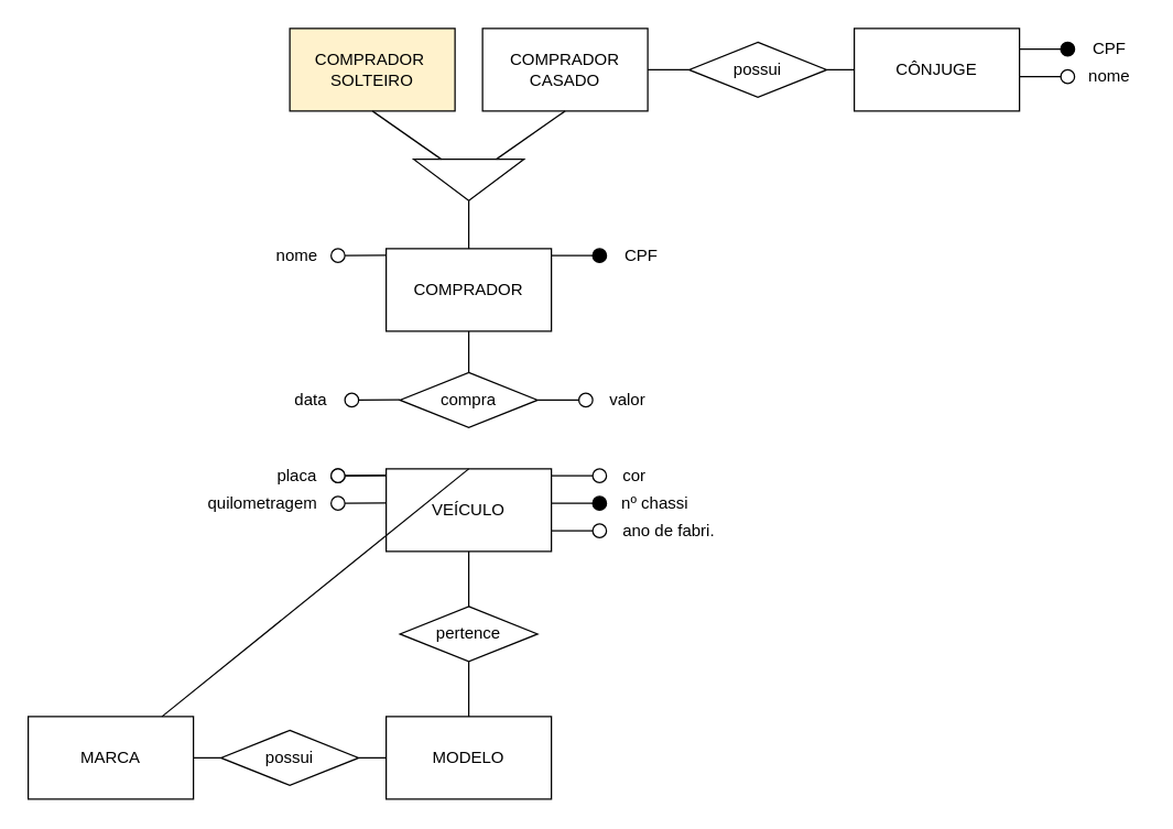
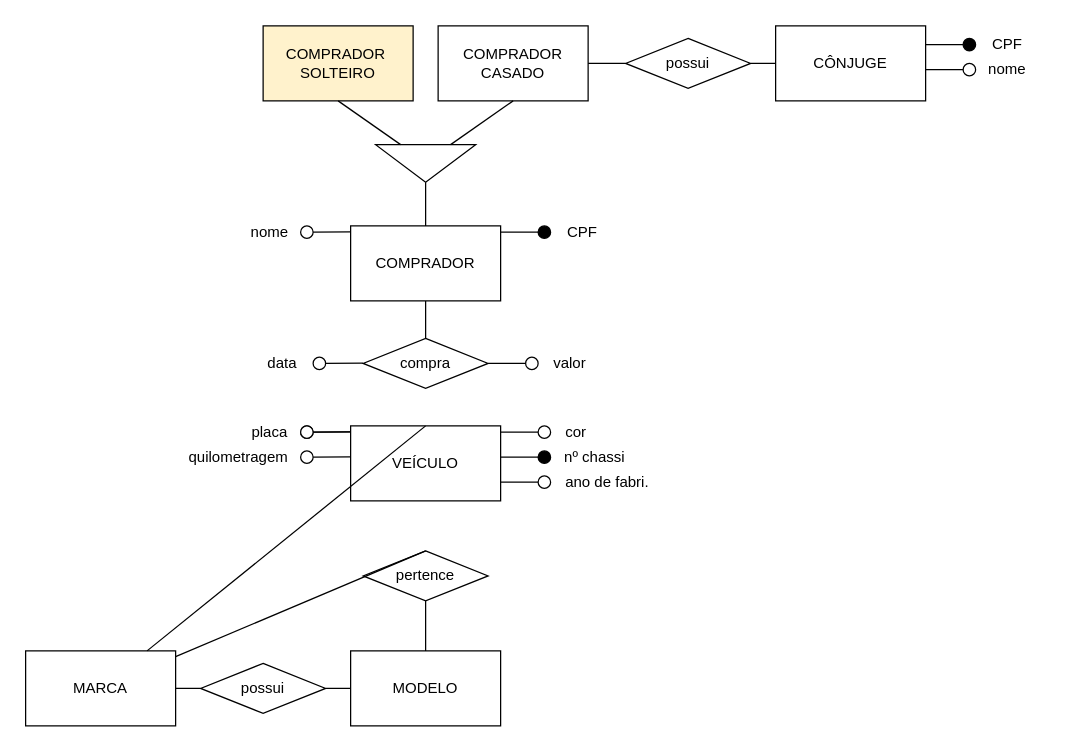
  <mxCell id="0" />
  <mxCell id="1" parent="0" />
  <mxCell id="2" value="MARCA" style="rounded=0;whiteSpace=wrap;html=1;" vertex="1" parent="1"><mxGeometry x="20" y="520" width="120" height="60" as="geometry" /></mxCell>
  <mxCell id="3" value="MODELO" style="rounded=0;whiteSpace=wrap;html=1;" vertex="1" parent="1"><mxGeometry x="280" y="520" width="120" height="60" as="geometry" /></mxCell>
  <mxCell id="4" value="pertence" style="rhombus;whiteSpace=wrap;html=1;" vertex="1" parent="1"><mxGeometry x="290" y="440" width="100" height="40" as="geometry" /></mxCell>
- <mxCell id="5" value="" style="endArrow=none;html=1;rounded=0;entryX=0.5;entryY=1;entryDx=0;entryDy=0;exitX=0.5;exitY=0;exitDx=0;exitDy=0;" edge="1" parent="1" source="4" target="11"><mxGeometry width="50" height="50" relative="1" as="geometry"><mxPoint x="400" y="560" as="sourcePoint" /><mxPoint x="450" y="510" as="targetPoint" /></mxGeometry></mxCell>
+ <mxCell id="5" value="" style="endArrow=none;html=1;rounded=0;exitX=0.5;exitY=0;exitDx=0;exitDy=0;" edge="1" parent="1" source="4" target="2"><mxGeometry width="50" height="50" relative="1" as="geometry"><mxPoint x="400" y="560" as="sourcePoint" /><mxPoint x="450" y="510" as="targetPoint" /></mxGeometry></mxCell>
  <mxCell id="6" value="" style="endArrow=none;html=1;rounded=0;entryX=0.5;entryY=1;entryDx=0;entryDy=0;exitX=0.5;exitY=0;exitDx=0;exitDy=0;" edge="1" parent="1" source="3" target="4"><mxGeometry width="50" height="50" relative="1" as="geometry"><mxPoint x="400" y="560" as="sourcePoint" /><mxPoint x="450" y="510" as="targetPoint" /></mxGeometry></mxCell>
  <mxCell id="7" value="possui" style="rhombus;whiteSpace=wrap;html=1;" vertex="1" parent="1"><mxGeometry x="160" y="530" width="100" height="40" as="geometry" /></mxCell>
  <mxCell id="8" value="" style="endArrow=none;html=1;rounded=0;entryX=1;entryY=0.5;entryDx=0;entryDy=0;exitX=0;exitY=0.5;exitDx=0;exitDy=0;" edge="1" parent="1" source="3" target="7"><mxGeometry width="50" height="50" relative="1" as="geometry"><mxPoint x="410" y="610" as="sourcePoint" /><mxPoint x="460" y="560" as="targetPoint" /></mxGeometry></mxCell>
  <mxCell id="9" value="" style="endArrow=none;html=1;rounded=0;entryX=1;entryY=0.5;entryDx=0;entryDy=0;exitX=0;exitY=0.5;exitDx=0;exitDy=0;" edge="1" parent="1" source="7" target="2"><mxGeometry width="50" height="50" relative="1" as="geometry"><mxPoint x="410" y="610" as="sourcePoint" /><mxPoint x="140" y="550" as="targetPoint" /></mxGeometry></mxCell>
  <mxCell id="10" value="" style="group" vertex="1" connectable="0" parent="1"><mxGeometry x="140" y="330" width="390" height="70" as="geometry" /></mxCell>
  <mxCell id="11" value="VEÍCULO" style="rounded=0;whiteSpace=wrap;html=1;" vertex="1" parent="10"><mxGeometry x="140" y="10" width="120" height="60" as="geometry" /></mxCell>
  <mxCell id="12" value="" style="endArrow=none;html=1;rounded=0;entryX=0.5;entryY=1;entryDx=0;entryDy=0;exitX=0.375;exitY=0;exitDx=0;exitDy=0;exitPerimeter=0;" edge="1" parent="10"><mxGeometry width="50" height="50" relative="1" as="geometry"><mxPoint x="285" y="10" as="sourcePoint" /><mxPoint x="285" y="10" as="targetPoint" /></mxGeometry></mxCell>
  <mxCell id="13" value="" style="ellipse;whiteSpace=wrap;html=1;aspect=fixed;" vertex="1" parent="10"><mxGeometry x="290" y="10" width="10" height="10" as="geometry" /></mxCell>
  <mxCell id="14" value="" style="endArrow=none;html=1;rounded=0;exitX=1;exitY=0.25;exitDx=0;exitDy=0;entryX=0;entryY=0.5;entryDx=0;entryDy=0;" edge="1" parent="10" target="13"><mxGeometry width="50" height="50" relative="1" as="geometry"><mxPoint x="260" y="15" as="sourcePoint" /><mxPoint x="295" y="15" as="targetPoint" /></mxGeometry></mxCell>
  <mxCell id="15" value="" style="ellipse;whiteSpace=wrap;html=1;aspect=fixed;fillColor=#000000;" vertex="1" parent="10"><mxGeometry x="290" y="30" width="10" height="10" as="geometry" /></mxCell>
  <mxCell id="16" value="" style="endArrow=none;html=1;rounded=0;exitX=1;exitY=0.25;exitDx=0;exitDy=0;entryX=0;entryY=0.5;entryDx=0;entryDy=0;" edge="1" parent="10" target="15"><mxGeometry width="50" height="50" relative="1" as="geometry"><mxPoint x="260" y="35" as="sourcePoint" /><mxPoint x="295" y="35" as="targetPoint" /></mxGeometry></mxCell>
  <mxCell id="17" value="" style="ellipse;whiteSpace=wrap;html=1;aspect=fixed;" vertex="1" parent="10"><mxGeometry x="290" y="50" width="10" height="10" as="geometry" /></mxCell>
  <mxCell id="18" value="" style="endArrow=none;html=1;rounded=0;exitX=1;exitY=0.25;exitDx=0;exitDy=0;entryX=0;entryY=0.5;entryDx=0;entryDy=0;" edge="1" parent="10" target="17"><mxGeometry width="50" height="50" relative="1" as="geometry"><mxPoint x="260" y="55" as="sourcePoint" /><mxPoint x="295" y="55" as="targetPoint" /></mxGeometry></mxCell>
  <mxCell id="19" value="" style="ellipse;whiteSpace=wrap;html=1;aspect=fixed;fontStyle=1" vertex="1" parent="10"><mxGeometry x="100" y="10" width="10" height="10" as="geometry" /></mxCell>
  <mxCell id="20" value="" style="endArrow=none;html=1;rounded=0;exitX=1;exitY=0.5;exitDx=0;exitDy=0;entryX=0;entryY=0.5;entryDx=0;entryDy=0;fontStyle=1" edge="1" parent="10" source="19"><mxGeometry width="50" height="50" relative="1" as="geometry"><mxPoint x="110" y="14.8" as="sourcePoint" /><mxPoint x="140" y="14.8" as="targetPoint" /></mxGeometry></mxCell>
  <mxCell id="21" value="placa" style="text;html=1;align=center;verticalAlign=middle;resizable=0;points=[];autosize=1;strokeColor=none;fillColor=none;" vertex="1" parent="10"><mxGeometry x="50" width="50" height="30" as="geometry" /></mxCell>
  <mxCell id="22" value="" style="ellipse;whiteSpace=wrap;html=1;aspect=fixed;" vertex="1" parent="10"><mxGeometry x="100" y="30" width="10" height="10" as="geometry" /></mxCell>
  <mxCell id="23" value="" style="endArrow=none;html=1;rounded=0;exitX=1;exitY=0.5;exitDx=0;exitDy=0;entryX=0;entryY=0.5;entryDx=0;entryDy=0;" edge="1" parent="10" source="22"><mxGeometry width="50" height="50" relative="1" as="geometry"><mxPoint x="110" y="34.8" as="sourcePoint" /><mxPoint x="140" y="34.8" as="targetPoint" /></mxGeometry></mxCell>
  <mxCell id="24" value="quilometragem" style="text;html=1;align=center;verticalAlign=middle;resizable=0;points=[];autosize=1;strokeColor=none;fillColor=none;" vertex="1" parent="10"><mxGeometry y="20" width="100" height="30" as="geometry" /></mxCell>
  <mxCell id="25" value="" style="ellipse;whiteSpace=wrap;html=1;aspect=fixed;" vertex="1" parent="10"><mxGeometry x="100" y="10" width="10" height="10" as="geometry" /></mxCell>
  <mxCell id="26" value="" style="endArrow=none;html=1;rounded=0;exitX=1;exitY=0.5;exitDx=0;exitDy=0;entryX=0;entryY=0.5;entryDx=0;entryDy=0;" edge="1" parent="10" source="25"><mxGeometry width="50" height="50" relative="1" as="geometry"><mxPoint x="110" y="14.8" as="sourcePoint" /><mxPoint x="140" y="14.8" as="targetPoint" /></mxGeometry></mxCell>
  <mxCell id="27" value="cor" style="text;html=1;align=center;verticalAlign=middle;resizable=0;points=[];autosize=1;strokeColor=none;fillColor=none;" vertex="1" parent="10"><mxGeometry x="300" width="40" height="30" as="geometry" /></mxCell>
  <mxCell id="28" value="nº chassi" style="text;html=1;align=center;verticalAlign=middle;resizable=0;points=[];autosize=1;strokeColor=none;fillColor=none;" vertex="1" parent="10"><mxGeometry x="300" y="20" width="70" height="30" as="geometry" /></mxCell>
  <mxCell id="29" value="ano de fabri." style="text;html=1;align=center;verticalAlign=middle;resizable=0;points=[];autosize=1;strokeColor=none;fillColor=none;" vertex="1" parent="10"><mxGeometry x="300" y="40" width="90" height="30" as="geometry" /></mxCell>
  <mxCell id="30" value="COMPRADOR" style="rounded=0;whiteSpace=wrap;html=1;" vertex="1" parent="1"><mxGeometry x="280" y="180" width="120" height="60" as="geometry" /></mxCell>
  <mxCell id="31" value="compra" style="rhombus;whiteSpace=wrap;html=1;" vertex="1" parent="1"><mxGeometry x="290" y="270" width="100" height="40" as="geometry" /></mxCell>
  <mxCell id="32" value="" style="endArrow=none;html=1;rounded=0;entryX=0.5;entryY=1;entryDx=0;entryDy=0;exitX=0.5;exitY=0;exitDx=0;exitDy=0;" edge="1" parent="1" source="31" target="30"><mxGeometry width="50" height="50" relative="1" as="geometry"><mxPoint x="450" y="300" as="sourcePoint" /><mxPoint x="500" y="250" as="targetPoint" /></mxGeometry></mxCell>
  <mxCell id="33" value="" style="endArrow=none;html=1;rounded=0;exitX=0.5;exitY=0;exitDx=0;exitDy=0;" edge="1" parent="1" source="11" target="2"><mxGeometry width="50" height="50" relative="1" as="geometry"><mxPoint x="450" y="300" as="sourcePoint" /><mxPoint x="500" y="250" as="targetPoint" /></mxGeometry></mxCell>
  <mxCell id="34" value="" style="ellipse;whiteSpace=wrap;html=1;aspect=fixed;" vertex="1" parent="1"><mxGeometry x="250" y="285" width="10" height="10" as="geometry" /></mxCell>
  <mxCell id="35" value="" style="endArrow=none;html=1;rounded=0;exitX=1;exitY=0.5;exitDx=0;exitDy=0;entryX=0;entryY=0.5;entryDx=0;entryDy=0;" edge="1" parent="1" source="34"><mxGeometry width="50" height="50" relative="1" as="geometry"><mxPoint x="260" y="289.8" as="sourcePoint" /><mxPoint x="290" y="289.8" as="targetPoint" /></mxGeometry></mxCell>
  <mxCell id="36" value="data" style="text;html=1;align=center;verticalAlign=middle;resizable=0;points=[];autosize=1;strokeColor=none;fillColor=none;" vertex="1" parent="1"><mxGeometry x="200" y="275" width="50" height="30" as="geometry" /></mxCell>
  <mxCell id="37" value="" style="ellipse;whiteSpace=wrap;html=1;aspect=fixed;" vertex="1" parent="1"><mxGeometry x="420" y="285" width="10" height="10" as="geometry" /></mxCell>
  <mxCell id="38" value="" style="endArrow=none;html=1;rounded=0;exitX=1;exitY=0.25;exitDx=0;exitDy=0;entryX=0;entryY=0.5;entryDx=0;entryDy=0;" edge="1" parent="1" target="37"><mxGeometry width="50" height="50" relative="1" as="geometry"><mxPoint x="390" y="290" as="sourcePoint" /><mxPoint x="425" y="290" as="targetPoint" /></mxGeometry></mxCell>
  <mxCell id="39" value="valor" style="text;html=1;align=center;verticalAlign=middle;resizable=0;points=[];autosize=1;strokeColor=none;fillColor=none;" vertex="1" parent="1"><mxGeometry x="430" y="275" width="50" height="30" as="geometry" /></mxCell>
  <mxCell id="40" value="" style="triangle;whiteSpace=wrap;html=1;rotation=90;" vertex="1" parent="1"><mxGeometry x="325" y="90" width="30" height="80" as="geometry" /></mxCell>
  <mxCell id="41" value="" style="endArrow=none;html=1;rounded=0;entryX=1;entryY=0.5;entryDx=0;entryDy=0;exitX=0.5;exitY=0;exitDx=0;exitDy=0;" edge="1" parent="1" source="30" target="40"><mxGeometry width="50" height="50" relative="1" as="geometry"><mxPoint x="420" y="200" as="sourcePoint" /><mxPoint x="470" y="150" as="targetPoint" /></mxGeometry></mxCell>
  <mxCell id="42" value="COMPRADOR&amp;nbsp;&lt;br&gt;SOLTEIRO" style="rounded=0;whiteSpace=wrap;html=1;fillColor=#fff2cc;" vertex="1" parent="1"><mxGeometry x="210" y="20" width="120" height="60" as="geometry" /></mxCell>
  <mxCell id="43" value="COMPRADOR CASADO" style="rounded=0;whiteSpace=wrap;html=1;" vertex="1" parent="1"><mxGeometry x="350" y="20" width="120" height="60" as="geometry" /></mxCell>
  <mxCell id="44" value="" style="endArrow=none;html=1;rounded=0;entryX=0.5;entryY=1;entryDx=0;entryDy=0;exitX=0;exitY=0.25;exitDx=0;exitDy=0;" edge="1" parent="1" source="40" target="43"><mxGeometry width="50" height="50" relative="1" as="geometry"><mxPoint x="330" y="140" as="sourcePoint" /><mxPoint x="380" y="90" as="targetPoint" /></mxGeometry></mxCell>
  <mxCell id="45" value="" style="endArrow=none;html=1;rounded=0;entryX=0.5;entryY=1;entryDx=0;entryDy=0;exitX=0;exitY=0.75;exitDx=0;exitDy=0;" edge="1" parent="1" source="40" target="42"><mxGeometry width="50" height="50" relative="1" as="geometry"><mxPoint x="330" y="140" as="sourcePoint" /><mxPoint x="380" y="90" as="targetPoint" /></mxGeometry></mxCell>
  <mxCell id="46" value="" style="ellipse;whiteSpace=wrap;html=1;aspect=fixed;" vertex="1" parent="1"><mxGeometry x="240" y="180" width="10" height="10" as="geometry" /></mxCell>
  <mxCell id="47" value="" style="endArrow=none;html=1;rounded=0;exitX=1;exitY=0.5;exitDx=0;exitDy=0;entryX=0;entryY=0.5;entryDx=0;entryDy=0;" edge="1" parent="1" source="46"><mxGeometry width="50" height="50" relative="1" as="geometry"><mxPoint x="250" y="184.8" as="sourcePoint" /><mxPoint x="280" y="184.8" as="targetPoint" /></mxGeometry></mxCell>
  <mxCell id="48" value="nome" style="text;html=1;align=center;verticalAlign=middle;resizable=0;points=[];autosize=1;strokeColor=none;fillColor=none;" vertex="1" parent="1"><mxGeometry x="190" y="170" width="50" height="30" as="geometry" /></mxCell>
  <mxCell id="49" value="" style="ellipse;whiteSpace=wrap;html=1;aspect=fixed;fillColor=#000000;" vertex="1" parent="1"><mxGeometry x="430" y="180" width="10" height="10" as="geometry" /></mxCell>
  <mxCell id="50" value="" style="endArrow=none;html=1;rounded=0;exitX=1;exitY=0.25;exitDx=0;exitDy=0;entryX=0;entryY=0.5;entryDx=0;entryDy=0;" edge="1" parent="1" target="49"><mxGeometry width="50" height="50" relative="1" as="geometry"><mxPoint x="400" y="185" as="sourcePoint" /><mxPoint x="435" y="185" as="targetPoint" /></mxGeometry></mxCell>
  <mxCell id="51" value="CPF" style="text;html=1;align=center;verticalAlign=middle;resizable=0;points=[];autosize=1;strokeColor=none;fillColor=none;" vertex="1" parent="1"><mxGeometry x="440" y="170" width="50" height="30" as="geometry" /></mxCell>
  <mxCell id="52" value="CÔNJUGE" style="rounded=0;whiteSpace=wrap;html=1;" vertex="1" parent="1"><mxGeometry x="620" y="20" width="120" height="60" as="geometry" /></mxCell>
  <mxCell id="53" value="possui" style="rhombus;whiteSpace=wrap;html=1;" vertex="1" parent="1"><mxGeometry x="500" y="30" width="100" height="40" as="geometry" /></mxCell>
  <mxCell id="54" value="" style="endArrow=none;html=1;rounded=0;entryX=1;entryY=0.5;entryDx=0;entryDy=0;exitX=0;exitY=0.5;exitDx=0;exitDy=0;" edge="1" parent="1" source="53" target="43"><mxGeometry width="50" height="50" relative="1" as="geometry"><mxPoint x="480" y="50" as="sourcePoint" /><mxPoint x="530" y="0" as="targetPoint" /></mxGeometry></mxCell>
  <mxCell id="55" value="" style="endArrow=none;html=1;rounded=0;entryX=0;entryY=0.5;entryDx=0;entryDy=0;exitX=1;exitY=0.5;exitDx=0;exitDy=0;" edge="1" parent="1" source="53" target="52"><mxGeometry width="50" height="50" relative="1" as="geometry"><mxPoint x="480" y="50" as="sourcePoint" /><mxPoint x="530" y="0" as="targetPoint" /></mxGeometry></mxCell>
  <mxCell id="56" value="" style="ellipse;whiteSpace=wrap;html=1;aspect=fixed;fillColor=#000000;" vertex="1" parent="1"><mxGeometry x="770" y="30" width="10" height="10" as="geometry" /></mxCell>
  <mxCell id="57" value="" style="endArrow=none;html=1;rounded=0;exitX=1;exitY=0.25;exitDx=0;exitDy=0;entryX=0;entryY=0.5;entryDx=0;entryDy=0;" edge="1" parent="1" target="56"><mxGeometry width="50" height="50" relative="1" as="geometry"><mxPoint x="740" y="35" as="sourcePoint" /><mxPoint x="775" y="35" as="targetPoint" /></mxGeometry></mxCell>
  <mxCell id="58" value="CPF" style="text;html=1;align=center;verticalAlign=middle;resizable=0;points=[];autosize=1;strokeColor=none;fillColor=none;" vertex="1" parent="1"><mxGeometry x="780" y="20" width="50" height="30" as="geometry" /></mxCell>
  <mxCell id="59" value="" style="ellipse;whiteSpace=wrap;html=1;aspect=fixed;" vertex="1" parent="1"><mxGeometry x="770" y="50" width="10" height="10" as="geometry" /></mxCell>
  <mxCell id="60" value="" style="endArrow=none;html=1;rounded=0;exitX=1;exitY=0.25;exitDx=0;exitDy=0;entryX=0;entryY=0.5;entryDx=0;entryDy=0;" edge="1" parent="1" target="59"><mxGeometry width="50" height="50" relative="1" as="geometry"><mxPoint x="740" y="55" as="sourcePoint" /><mxPoint x="775" y="55" as="targetPoint" /></mxGeometry></mxCell>
  <mxCell id="61" value="nome" style="text;html=1;align=center;verticalAlign=middle;resizable=0;points=[];autosize=1;strokeColor=none;fillColor=none;" vertex="1" parent="1"><mxGeometry x="780" y="40" width="50" height="30" as="geometry" /></mxCell>
